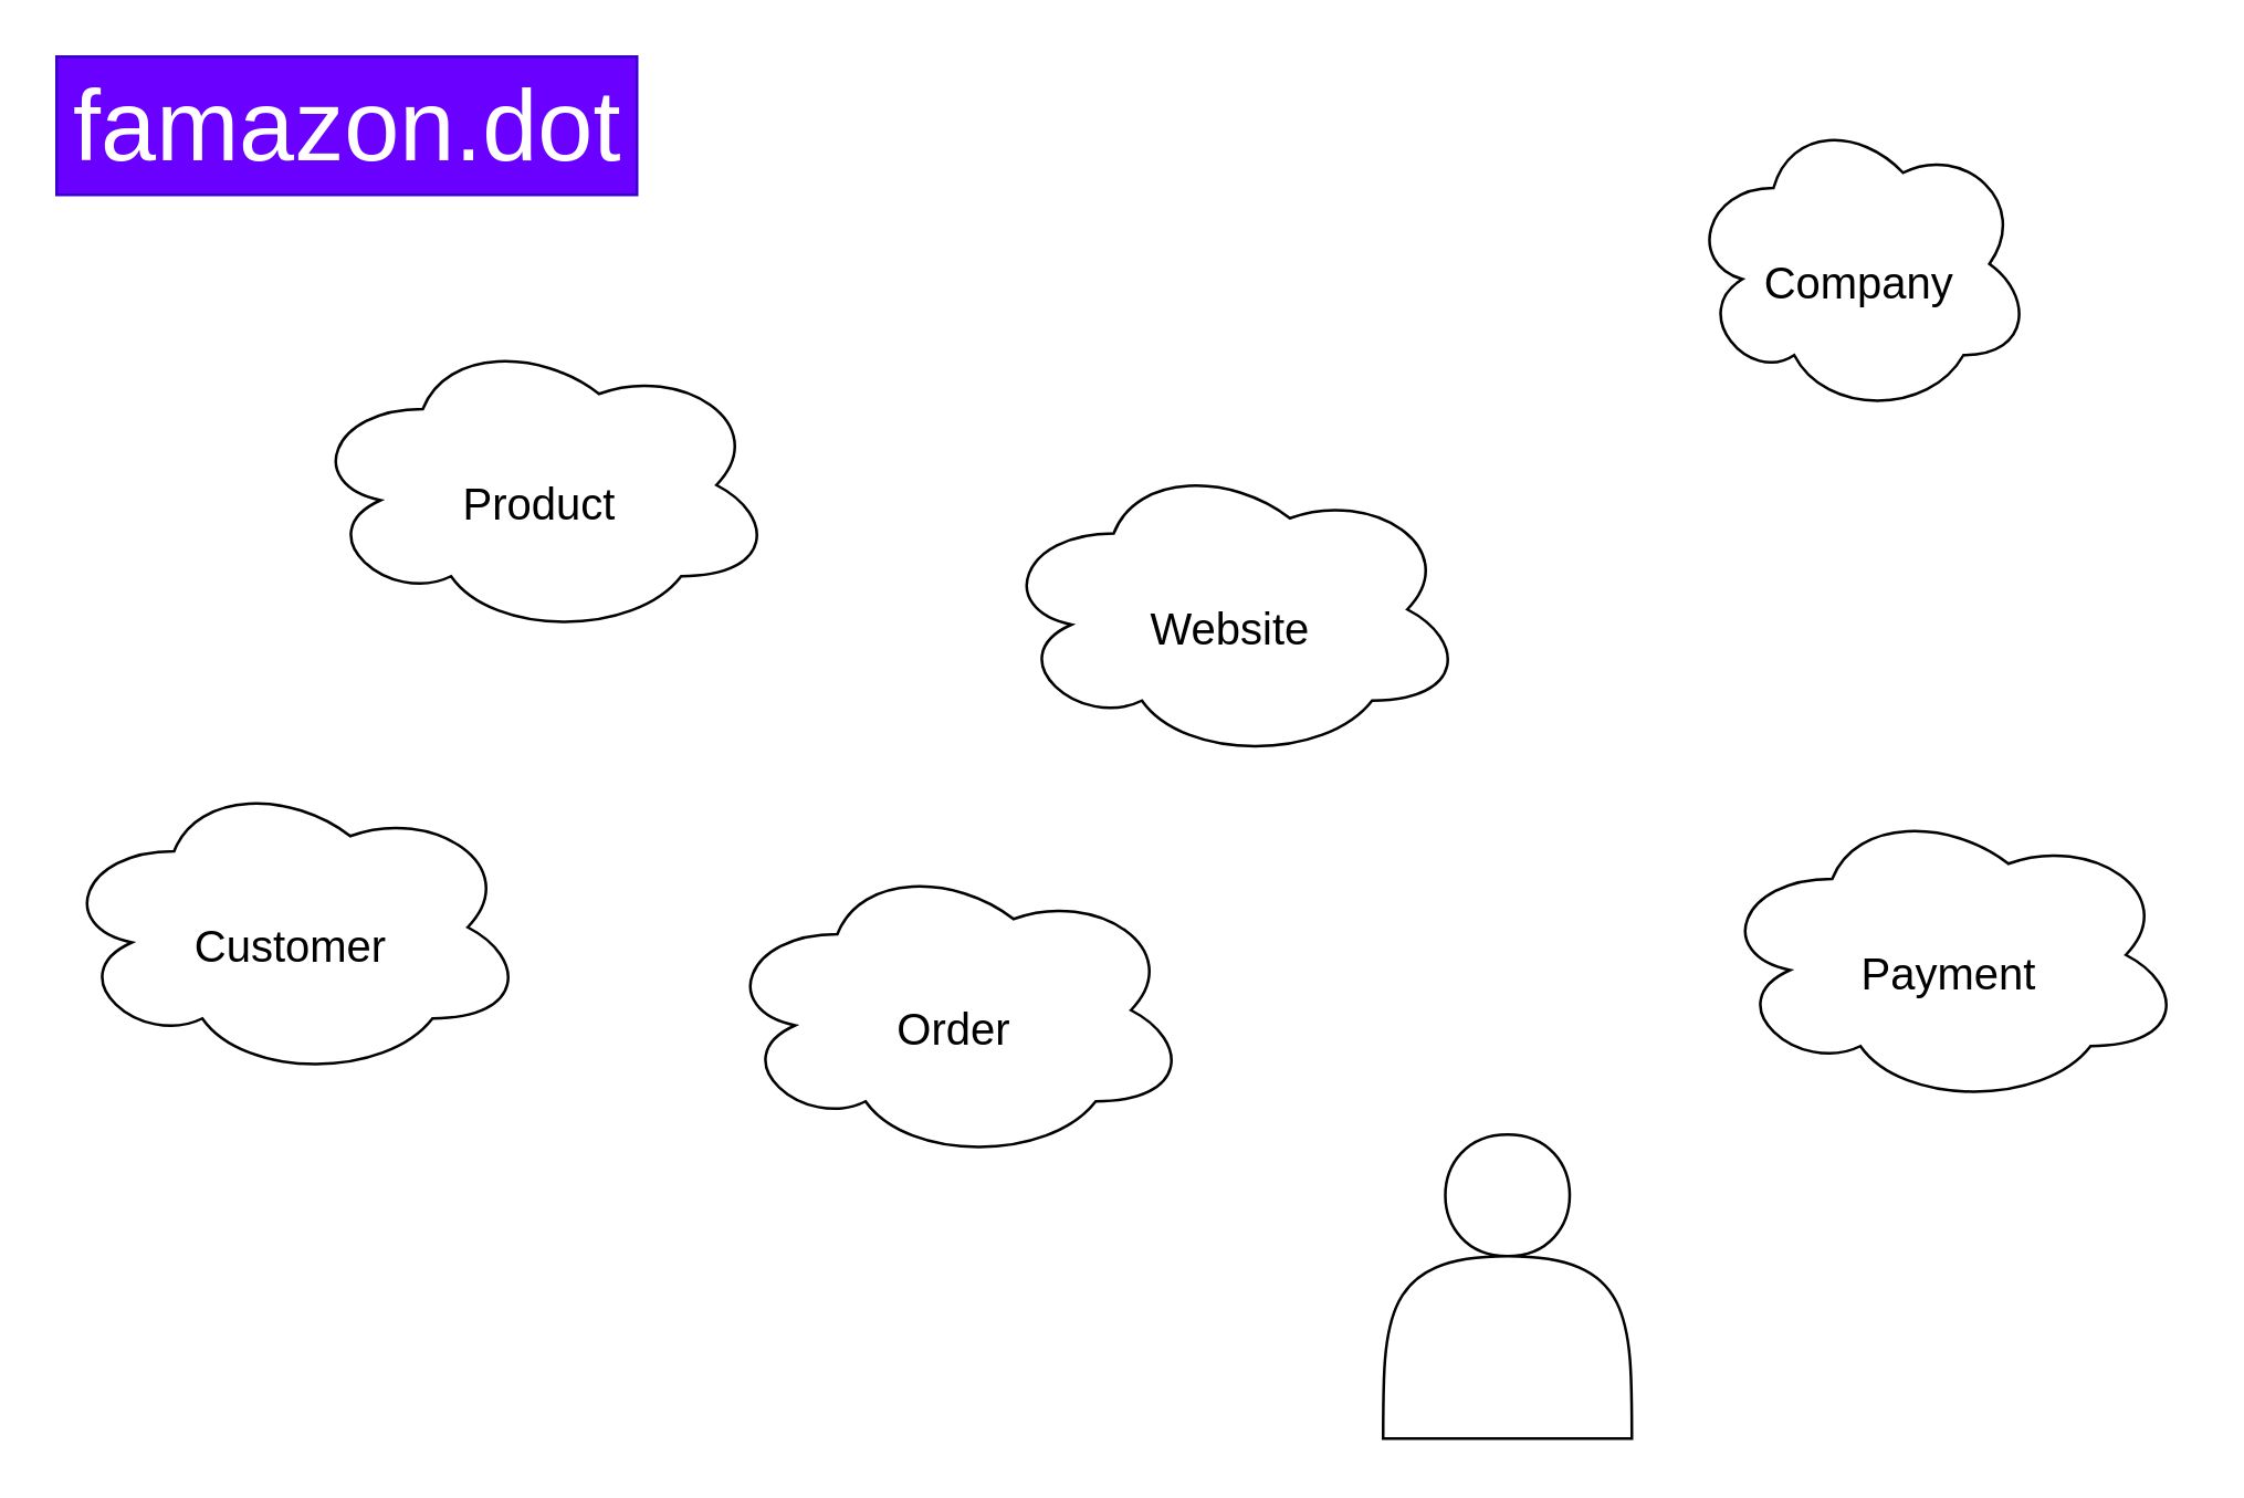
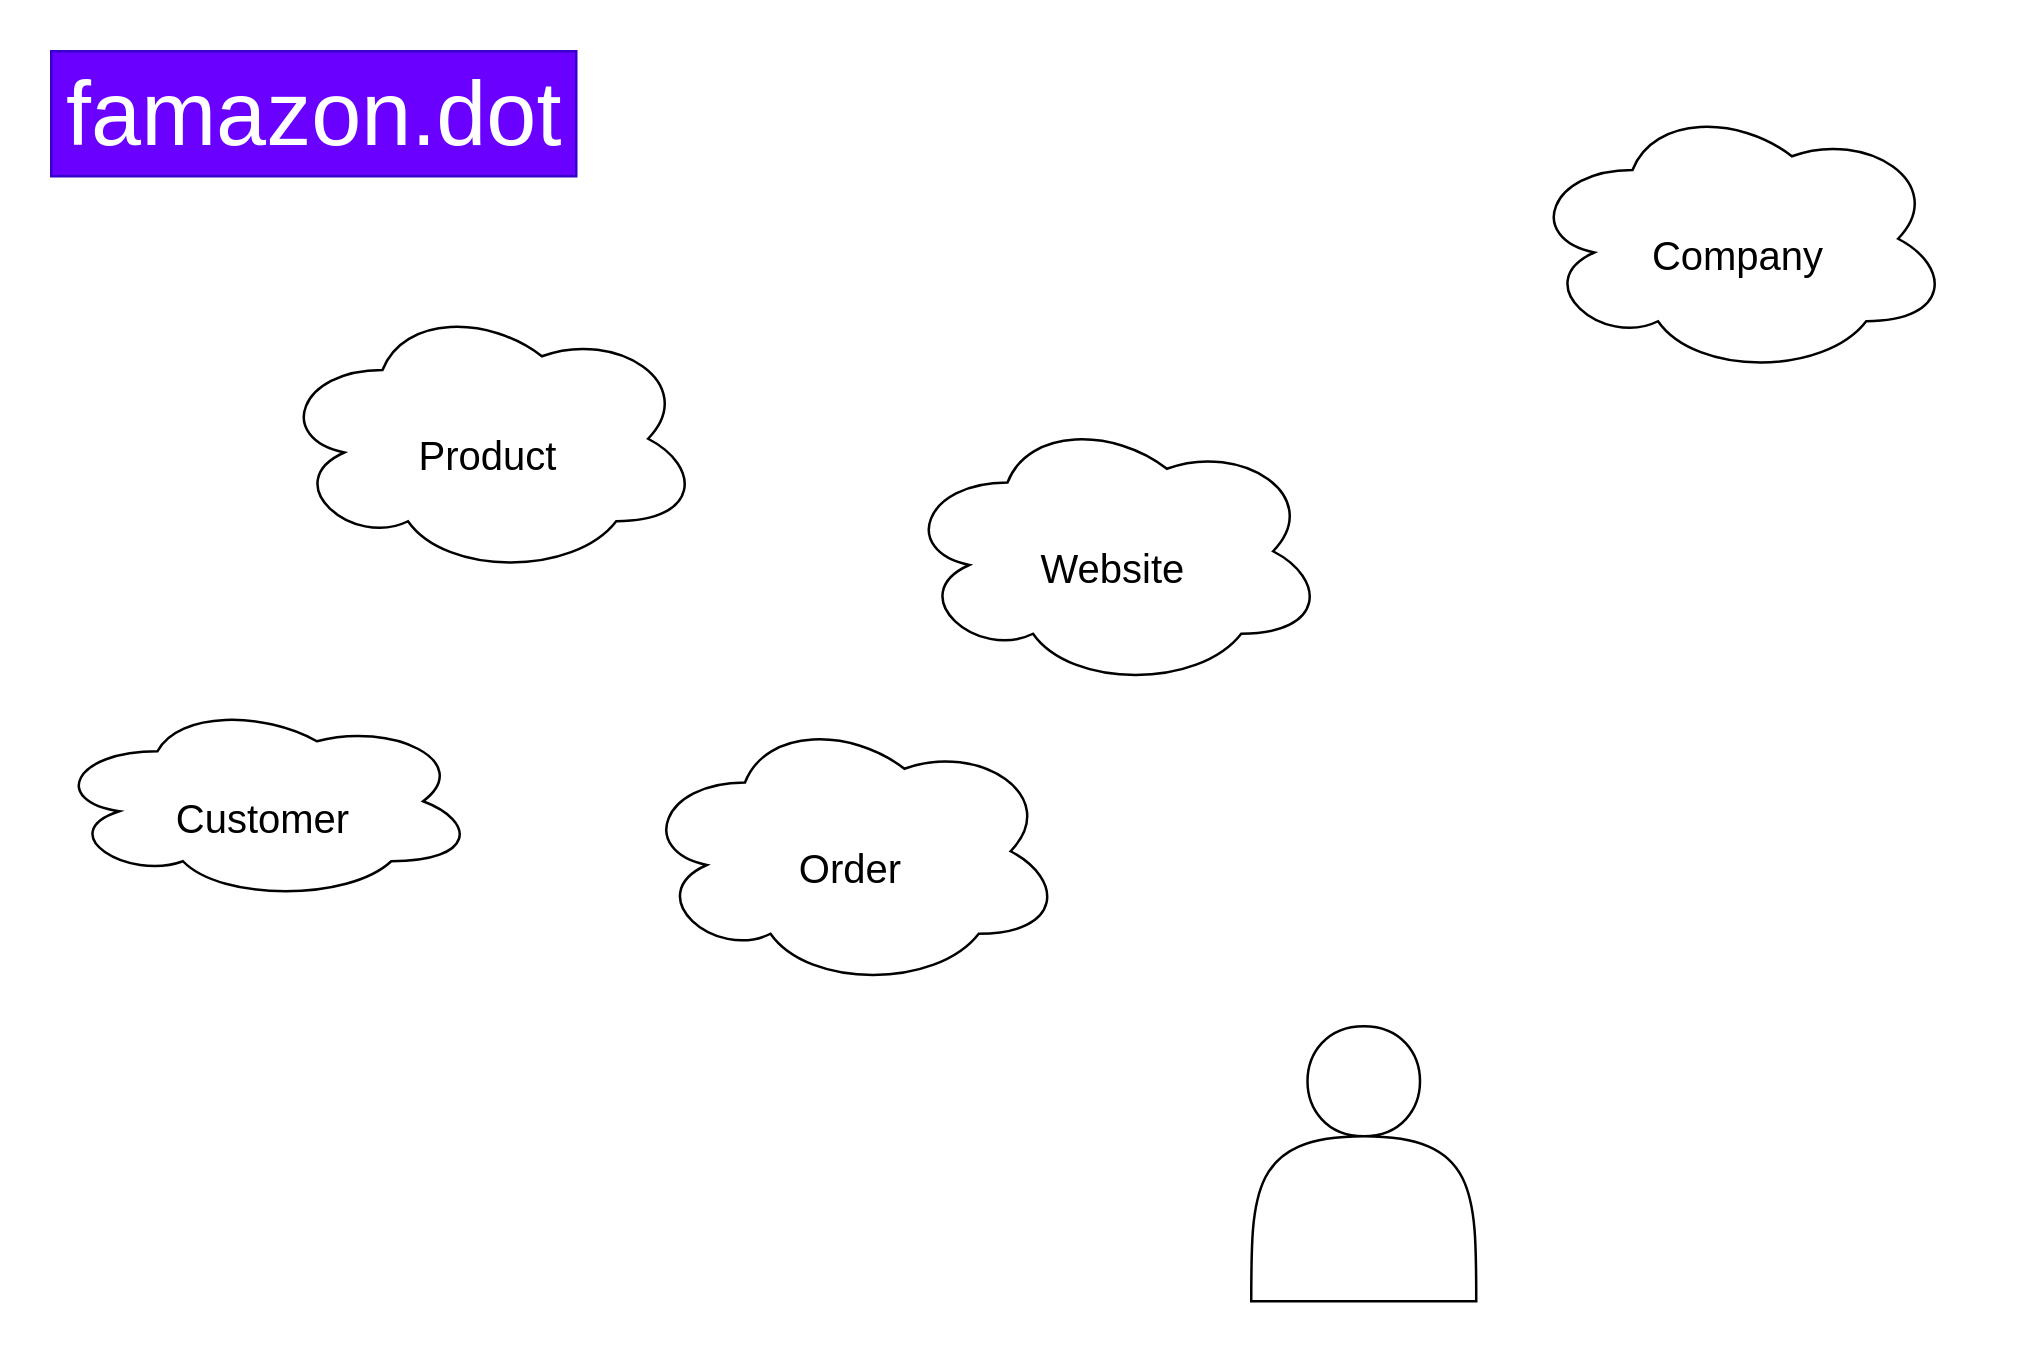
  <mxCell id="0" />
  <mxCell id="1" parent="0" />
  <mxCell id="2" value="" style="shape=actor;whiteSpace=wrap;html=1;" parent="1" vertex="1"><mxGeometry x="500" y="410" width="90" height="110" as="geometry" /></mxCell>
  <mxCell id="3" value="famazon.dot" style="text;html=1;align=center;verticalAlign=middle;resizable=0;points=[];autosize=1;fontSize=36;fillColor=#6a00ff;strokeColor=#3700CC;fontColor=#ffffff;" parent="1" vertex="1"><mxGeometry x="20" y="20" width="210" height="50" as="geometry" /></mxCell>
- <mxCell id="4" value="&lt;font style=&quot;font-size: 16px&quot;&gt;Customer&lt;/font&gt;" style="ellipse;shape=cloud;whiteSpace=wrap;html=1;labelBackgroundColor=none;fontSize=36;" parent="1" vertex="1"><mxGeometry x="20" y="280" width="170" height="110" as="geometry" /></mxCell>
- <mxCell id="5" value="&lt;font style=&quot;font-size: 16px&quot;&gt;Company&lt;/font&gt;" style="ellipse;shape=cloud;whiteSpace=wrap;html=1;labelBackgroundColor=none;fontSize=36;" parent="1" vertex="1"><mxGeometry x="610" y="40" width="125" height="110" as="geometry" /></mxCell>
- <mxCell id="6" value="&lt;font style=&quot;font-size: 16px&quot;&gt;Payment&lt;/font&gt;" style="ellipse;shape=cloud;whiteSpace=wrap;html=1;labelBackgroundColor=none;fontSize=36;" parent="1" vertex="1"><mxGeometry x="620" y="290" width="170" height="110" as="geometry" /></mxCell>
+ <mxCell id="4" value="&lt;font style=&quot;font-size: 16px&quot;&gt;Customer&lt;/font&gt;" style="ellipse;shape=cloud;whiteSpace=wrap;html=1;labelBackgroundColor=none;fontSize=36;" parent="1" vertex="1"><mxGeometry x="20" y="280" width="170" height="80" as="geometry" /></mxCell>
+ <mxCell id="5" value="&lt;font style=&quot;font-size: 16px&quot;&gt;Company&lt;/font&gt;" style="ellipse;shape=cloud;whiteSpace=wrap;html=1;labelBackgroundColor=none;fontSize=36;" parent="1" vertex="1"><mxGeometry x="610" y="40" width="170" height="110" as="geometry" /></mxCell>
  <mxCell id="7" value="&lt;font style=&quot;font-size: 16px&quot;&gt;Product&lt;/font&gt;" style="ellipse;shape=cloud;whiteSpace=wrap;html=1;labelBackgroundColor=none;fontSize=36;" parent="1" vertex="1"><mxGeometry x="110" y="120" width="170" height="110" as="geometry" /></mxCell>
  <mxCell id="8" value="&lt;font style=&quot;font-size: 16px&quot;&gt;Website&lt;br&gt;&lt;/font&gt;" style="ellipse;shape=cloud;whiteSpace=wrap;html=1;labelBackgroundColor=none;fontSize=36;" parent="1" vertex="1"><mxGeometry x="360" y="165" width="170" height="110" as="geometry" /></mxCell>
- <mxCell id="9" value="&lt;font style=&quot;font-size: 16px&quot;&gt;Order&lt;br&gt;&lt;/font&gt;" style="ellipse;shape=cloud;whiteSpace=wrap;html=1;labelBackgroundColor=none;fontSize=36;" vertex="1" parent="1"><mxGeometry x="260" y="310" width="170" height="110" as="geometry" /></mxCell>
+ <mxCell id="9" value="&lt;font style=&quot;font-size: 16px&quot;&gt;Order&lt;br&gt;&lt;/font&gt;" style="ellipse;shape=cloud;whiteSpace=wrap;html=1;labelBackgroundColor=none;fontSize=36;" vertex="1" parent="1"><mxGeometry x="255" y="285" width="170" height="110" as="geometry" /></mxCell>
